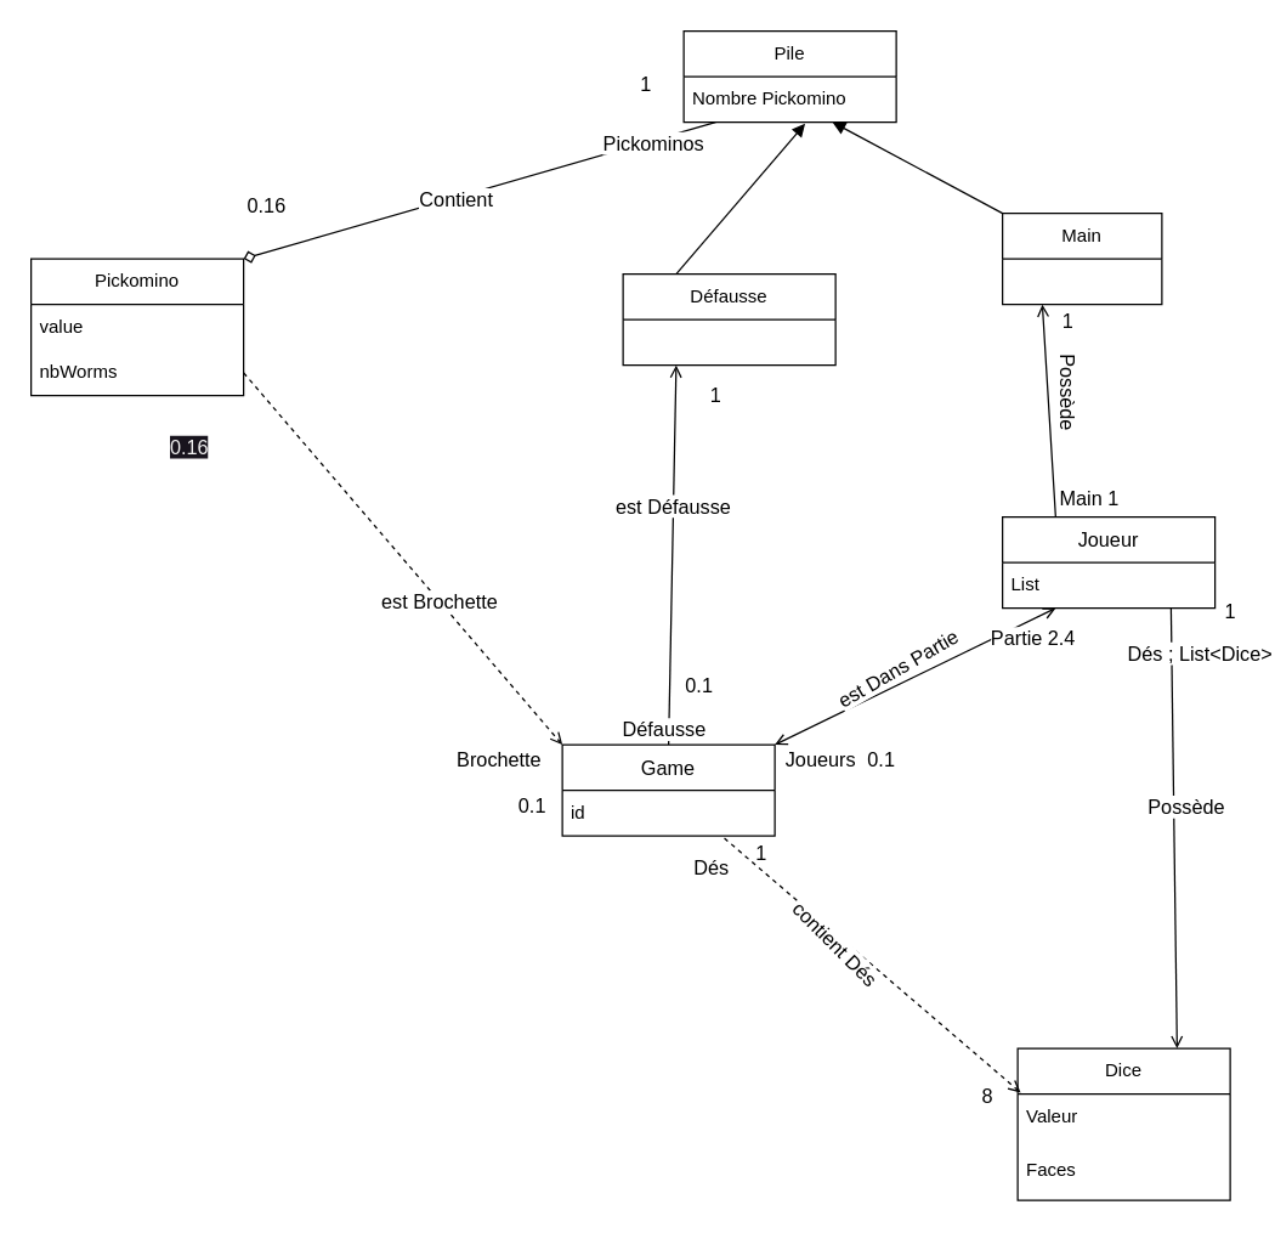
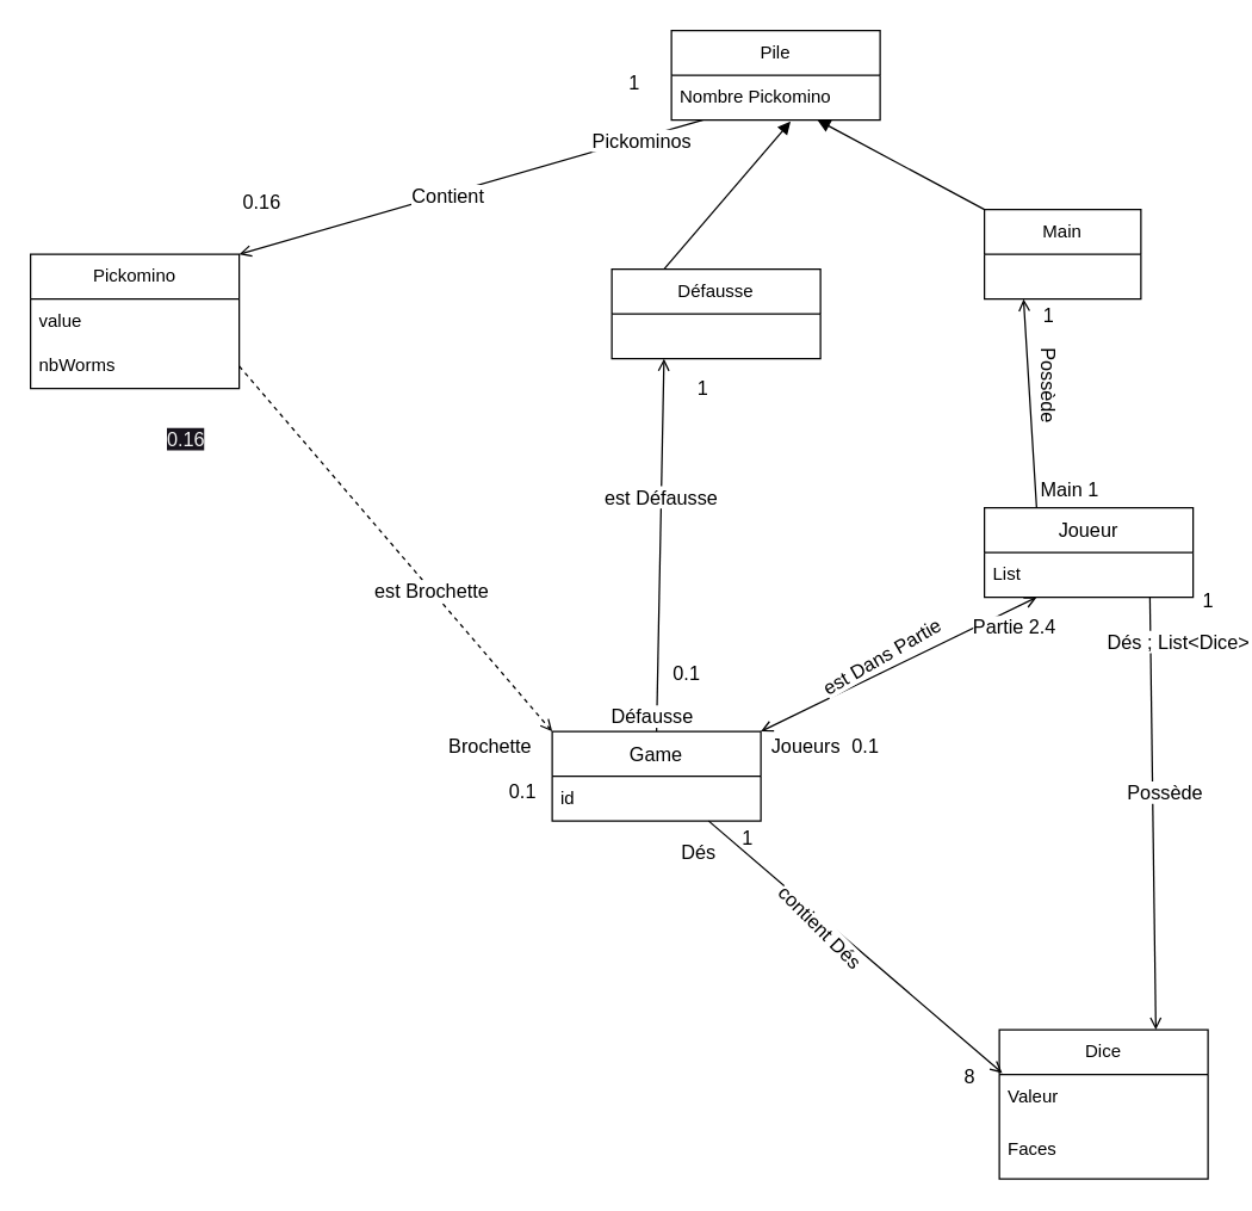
  <mxCell id="0" />
  <mxCell id="1" parent="0" />
  <mxCell id="2" value="Pickomino" style="swimlane;fontStyle=0;childLayout=stackLayout;horizontal=1;startSize=30;horizontalStack=0;resizeParent=1;resizeParentMax=0;resizeLast=0;collapsible=1;marginBottom=0;whiteSpace=wrap;html=1;" parent="1" vertex="1"><mxGeometry x="20" y="170" width="140" height="90" as="geometry" /></mxCell>
  <mxCell id="3" value="value" style="text;strokeColor=none;fillColor=none;align=left;verticalAlign=middle;spacingLeft=4;spacingRight=4;overflow=hidden;points=[[0,0.5],[1,0.5]];portConstraint=eastwest;rotatable=0;whiteSpace=wrap;html=1;" parent="2" vertex="1"><mxGeometry y="30" width="140" height="30" as="geometry" /></mxCell>
  <mxCell id="4" value="nbWorms" style="text;strokeColor=none;fillColor=none;align=left;verticalAlign=middle;spacingLeft=4;spacingRight=4;overflow=hidden;points=[[0,0.5],[1,0.5]];portConstraint=eastwest;rotatable=0;whiteSpace=wrap;html=1;" parent="2" vertex="1"><mxGeometry y="60" width="140" height="30" as="geometry" /></mxCell>
  <mxCell id="5" style="edgeStyle=none;rounded=0;html=1;exitX=0.75;exitY=0;exitDx=0;exitDy=0;entryX=0.793;entryY=1;entryDx=0;entryDy=0;entryPerimeter=0;fontSize=13;startArrow=open;startFill=0;endArrow=none;endFill=0;" parent="1" source="9" target="22" edge="1"><mxGeometry relative="1" as="geometry" /></mxCell>
  <mxCell id="6" value="Dés ; List&amp;lt;Dice&amp;gt;" style="edgeLabel;html=1;align=center;verticalAlign=middle;resizable=0;points=[];fontSize=13;" parent="5" vertex="1" connectable="0"><mxGeometry x="0.565" y="-3" relative="1" as="geometry"><mxPoint x="15" y="-33" as="offset" /></mxGeometry></mxCell>
  <mxCell id="7" value="Possède" style="edgeLabel;html=1;align=center;verticalAlign=middle;resizable=0;points=[];fontSize=13;" parent="5" vertex="1" connectable="0"><mxGeometry x="0.338" y="-1" relative="1" as="geometry"><mxPoint x="7" y="34" as="offset" /></mxGeometry></mxCell>
  <mxCell id="8" value="1" style="edgeLabel;html=1;align=center;verticalAlign=middle;resizable=0;points=[];fontSize=13;" parent="5" vertex="1" connectable="0"><mxGeometry x="-0.894" y="2" relative="1" as="geometry"><mxPoint x="37" y="-274" as="offset" /></mxGeometry></mxCell>
  <mxCell id="9" value="Dice" style="swimlane;fontStyle=0;childLayout=stackLayout;horizontal=1;startSize=30;horizontalStack=0;resizeParent=1;resizeParentMax=0;resizeLast=0;collapsible=1;marginBottom=0;whiteSpace=wrap;html=1;" parent="1" vertex="1"><mxGeometry x="670" y="690" width="140" height="100" as="geometry" /></mxCell>
  <mxCell id="10" value="Valeur" style="text;strokeColor=none;fillColor=none;align=left;verticalAlign=middle;spacingLeft=4;spacingRight=4;overflow=hidden;points=[[0,0.5],[1,0.5]];portConstraint=eastwest;rotatable=0;whiteSpace=wrap;html=1;" parent="9" vertex="1"><mxGeometry y="30" width="140" height="30" as="geometry" /></mxCell>
  <mxCell id="11" value="Faces" style="text;strokeColor=none;fillColor=none;align=left;verticalAlign=middle;spacingLeft=4;spacingRight=4;overflow=hidden;points=[[0,0.5],[1,0.5]];portConstraint=eastwest;rotatable=0;whiteSpace=wrap;html=1;" parent="9" vertex="1"><mxGeometry y="60" width="140" height="40" as="geometry" /></mxCell>
- <mxCell id="12" value="" style="edgeStyle=none;exitX=0.15;exitY=1;exitDx=0;exitDy=0;exitPerimeter=0;entryX=1;entryY=0;entryDx=0;entryDy=0;endArrow=diamond;endFill=0;rounded=0;html=1;fontSize=15;startArrow=none;startFill=0;" parent="1" source="16" target="2" edge="1"><mxGeometry relative="1" as="geometry"><mxPoint x="450" y="20" as="targetPoint" /></mxGeometry></mxCell>
+ <mxCell id="12" value="" style="edgeStyle=none;exitX=0.15;exitY=1;exitDx=0;exitDy=0;exitPerimeter=0;entryX=1;entryY=0;entryDx=0;entryDy=0;endArrow=open;endFill=0;rounded=0;html=1;fontSize=15;startArrow=none;startFill=0;" parent="1" source="16" target="2" edge="1"><mxGeometry relative="1" as="geometry"><mxPoint x="450" y="20" as="targetPoint" /></mxGeometry></mxCell>
  <mxCell id="13" value="Contient" style="edgeLabel;html=1;align=center;verticalAlign=middle;resizable=0;points=[];rotation=0;fontSize=13;" parent="12" vertex="1" connectable="0"><mxGeometry x="-0.287" y="-3" relative="1" as="geometry"><mxPoint x="-60" y="21" as="offset" /></mxGeometry></mxCell>
  <mxCell id="14" value="Pickominos" style="edgeLabel;html=1;align=center;verticalAlign=middle;resizable=0;points=[];fontSize=13;" parent="12" vertex="1" connectable="0"><mxGeometry x="-0.761" y="4" relative="1" as="geometry"><mxPoint x="-5" y="-1" as="offset" /></mxGeometry></mxCell>
  <mxCell id="15" value="Pile" style="swimlane;fontStyle=0;childLayout=stackLayout;horizontal=1;startSize=30;horizontalStack=0;resizeParent=1;resizeParentMax=0;resizeLast=0;collapsible=1;marginBottom=0;whiteSpace=wrap;html=1;" parent="1" vertex="1"><mxGeometry x="450" y="20" width="140" height="60" as="geometry" /></mxCell>
  <mxCell id="16" value="Nombre Pickomino" style="text;strokeColor=none;fillColor=none;align=left;verticalAlign=middle;spacingLeft=4;spacingRight=4;overflow=hidden;points=[[0,0.5],[1,0.5]];portConstraint=eastwest;rotatable=0;whiteSpace=wrap;html=1;" parent="15" vertex="1"><mxGeometry y="30" width="140" height="30" as="geometry" /></mxCell>
  <mxCell id="17" style="edgeStyle=none;rounded=0;html=1;exitX=0.25;exitY=0;exitDx=0;exitDy=0;fontSize=13;startArrow=none;startFill=0;endArrow=open;endFill=0;entryX=0.25;entryY=1;entryDx=0;entryDy=0;" parent="1" source="21" target="43" edge="1"><mxGeometry relative="1" as="geometry"><mxPoint x="640" y="100" as="targetPoint" /></mxGeometry></mxCell>
  <mxCell id="18" value="Possède" style="edgeLabel;html=1;align=center;verticalAlign=middle;resizable=0;points=[];fontSize=13;rotation=90;" parent="17" vertex="1" connectable="0"><mxGeometry x="0.27" relative="1" as="geometry"><mxPoint x="15" y="6" as="offset" /></mxGeometry></mxCell>
  <mxCell id="19" value="Main 1" style="edgeLabel;html=1;align=center;verticalAlign=middle;resizable=0;points=[];fontSize=13;" parent="17" vertex="1" connectable="0"><mxGeometry x="-0.82" relative="1" as="geometry"><mxPoint x="22" as="offset" /></mxGeometry></mxCell>
  <mxCell id="20" value="1" style="edgeLabel;html=1;align=center;verticalAlign=middle;resizable=0;points=[];fontSize=13;" parent="17" vertex="1" connectable="0"><mxGeometry x="0.611" y="1" relative="1" as="geometry"><mxPoint x="16" y="-17" as="offset" /></mxGeometry></mxCell>
  <mxCell id="21" value="Joueur" style="swimlane;fontStyle=0;childLayout=stackLayout;horizontal=1;startSize=30;horizontalStack=0;resizeParent=1;resizeParentMax=0;resizeLast=0;collapsible=1;marginBottom=0;whiteSpace=wrap;html=1;fontSize=13;" parent="1" vertex="1"><mxGeometry x="660" y="340" width="140" height="60" as="geometry" /></mxCell>
  <mxCell id="22" value="List" style="text;strokeColor=none;fillColor=none;align=left;verticalAlign=middle;spacingLeft=4;spacingRight=4;overflow=hidden;points=[[0,0.5],[1,0.5]];portConstraint=eastwest;rotatable=0;whiteSpace=wrap;html=1;" parent="21" vertex="1"><mxGeometry y="30" width="140" height="30" as="geometry" /></mxCell>
  <mxCell id="23" style="edgeStyle=none;rounded=0;html=1;exitX=1;exitY=0;exitDx=0;exitDy=0;fontSize=13;startArrow=open;startFill=0;endArrow=open;endFill=0;entryX=0.25;entryY=1;entryDx=0;entryDy=0;" parent="1" source="33" target="21" edge="1"><mxGeometry relative="1" as="geometry"><mxPoint x="590" y="320" as="targetPoint" /></mxGeometry></mxCell>
  <mxCell id="24" value="Joueurs" style="edgeLabel;html=1;align=center;verticalAlign=middle;resizable=0;points=[];fontSize=13;" parent="23" vertex="1" connectable="0"><mxGeometry x="-0.747" y="1" relative="1" as="geometry"><mxPoint x="7" y="22" as="offset" /></mxGeometry></mxCell>
  <mxCell id="25" value="est Dans Partie" style="edgeLabel;html=1;align=center;verticalAlign=middle;resizable=0;points=[];fontSize=13;rotation=-30;" parent="23" vertex="1" connectable="0"><mxGeometry x="-0.281" relative="1" as="geometry"><mxPoint x="14" y="-18" as="offset" /></mxGeometry></mxCell>
  <mxCell id="26" value="Partie 2.4" style="edgeLabel;html=1;align=center;verticalAlign=middle;resizable=0;points=[];fontSize=13;" parent="23" vertex="1" connectable="0"><mxGeometry x="0.758" y="-2" relative="1" as="geometry"><mxPoint x="6" y="7" as="offset" /></mxGeometry></mxCell>
  <mxCell id="27" value="0.1" style="edgeLabel;html=1;align=center;verticalAlign=middle;resizable=0;points=[];fontSize=13;" parent="23" vertex="1" connectable="0"><mxGeometry x="-0.284" y="-1" relative="1" as="geometry"><mxPoint x="3" y="41" as="offset" /></mxGeometry></mxCell>
  <mxCell id="28" style="edgeStyle=none;rounded=0;html=1;exitX=0.5;exitY=0;exitDx=0;exitDy=0;fontSize=13;startArrow=none;startFill=0;endArrow=open;endFill=0;entryX=0.25;entryY=1;entryDx=0;entryDy=0;" parent="1" source="33" target="41" edge="1"><mxGeometry relative="1" as="geometry"><mxPoint x="470" y="170" as="targetPoint" /></mxGeometry></mxCell>
  <mxCell id="29" value="est Défausse" style="edgeLabel;html=1;align=center;verticalAlign=middle;resizable=0;points=[];fontSize=13;" parent="28" vertex="1" connectable="0"><mxGeometry x="-0.069" y="-4" relative="1" as="geometry"><mxPoint x="-4" y="-42" as="offset" /></mxGeometry></mxCell>
  <mxCell id="30" value="Défausse" style="edgeLabel;html=1;align=center;verticalAlign=middle;resizable=0;points=[];fontSize=13;" parent="28" vertex="1" connectable="0"><mxGeometry x="-0.918" y="4" relative="1" as="geometry"><mxPoint as="offset" /></mxGeometry></mxCell>
  <mxCell id="31" value="1" style="edgeLabel;html=1;align=center;verticalAlign=middle;resizable=0;points=[];fontSize=13;" parent="28" vertex="1" connectable="0"><mxGeometry x="-0.187" y="2" relative="1" as="geometry"><mxPoint x="30" y="-128" as="offset" /></mxGeometry></mxCell>
  <mxCell id="32" value="0.1" style="edgeLabel;html=1;align=center;verticalAlign=middle;resizable=0;points=[];fontSize=13;" parent="28" vertex="1" connectable="0"><mxGeometry x="-0.608" relative="1" as="geometry"><mxPoint x="19" y="9" as="offset" /></mxGeometry></mxCell>
  <mxCell id="33" value="Game" style="swimlane;fontStyle=0;childLayout=stackLayout;horizontal=1;startSize=30;horizontalStack=0;resizeParent=1;resizeParentMax=0;resizeLast=0;collapsible=1;marginBottom=0;whiteSpace=wrap;html=1;fontSize=13;" parent="1" vertex="1"><mxGeometry x="370" y="490" width="140" height="60" as="geometry" /></mxCell>
  <mxCell id="34" value="id" style="text;strokeColor=none;fillColor=none;align=left;verticalAlign=middle;spacingLeft=4;spacingRight=4;overflow=hidden;points=[[0,0.5],[1,0.5]];portConstraint=eastwest;rotatable=0;whiteSpace=wrap;html=1;" parent="33" vertex="1"><mxGeometry y="30" width="140" height="30" as="geometry" /></mxCell>
- <mxCell id="35" style="edgeStyle=none;rounded=0;html=1;exitX=0.014;exitY=-0.033;exitDx=0;exitDy=0;fontSize=13;startArrow=open;startFill=0;endArrow=none;endFill=0;exitPerimeter=0;dashed=1;" parent="1" source="10" target="33" edge="1"><mxGeometry relative="1" as="geometry" /></mxCell>
+ <mxCell id="35" style="edgeStyle=none;rounded=0;html=1;exitX=0.014;exitY=-0.033;exitDx=0;exitDy=0;fontSize=13;startArrow=open;startFill=0;endArrow=none;endFill=0;exitPerimeter=0;" parent="1" source="10" target="33" edge="1"><mxGeometry relative="1" as="geometry" /></mxCell>
  <mxCell id="36" value="Dés" style="edgeLabel;html=1;align=center;verticalAlign=middle;resizable=0;points=[];fontSize=13;" parent="35" vertex="1" connectable="0"><mxGeometry x="0.866" y="-4" relative="1" as="geometry"><mxPoint x="-23" y="12" as="offset" /></mxGeometry></mxCell>
  <mxCell id="37" value="contient Dés" style="edgeLabel;html=1;align=center;verticalAlign=middle;resizable=0;points=[];fontSize=13;rotation=45;" parent="35" vertex="1" connectable="0"><mxGeometry x="0.126" y="-1" relative="1" as="geometry"><mxPoint x="-12" y="-3" as="offset" /></mxGeometry></mxCell>
  <mxCell id="38" value="1" style="edgeLabel;html=1;align=center;verticalAlign=middle;resizable=0;points=[];fontSize=13;" parent="35" vertex="1" connectable="0"><mxGeometry x="-0.663" relative="1" as="geometry"><mxPoint x="-138" y="-130" as="offset" /></mxGeometry></mxCell>
  <mxCell id="39" value="8" style="edgeLabel;html=1;align=center;verticalAlign=middle;resizable=0;points=[];fontSize=13;" parent="35" vertex="1" connectable="0"><mxGeometry x="0.663" y="5" relative="1" as="geometry"><mxPoint x="145" y="138" as="offset" /></mxGeometry></mxCell>
  <mxCell id="40" style="edgeStyle=none;rounded=0;html=1;exitX=0.25;exitY=0;exitDx=0;exitDy=0;entryX=0.571;entryY=1.033;entryDx=0;entryDy=0;entryPerimeter=0;fontSize=13;startArrow=none;startFill=0;endArrow=block;endFill=1;" parent="1" source="41" target="16" edge="1"><mxGeometry relative="1" as="geometry" /></mxCell>
  <mxCell id="41" value="Défausse" style="swimlane;fontStyle=0;childLayout=stackLayout;horizontal=1;startSize=30;horizontalStack=0;resizeParent=1;resizeParentMax=0;resizeLast=0;collapsible=1;marginBottom=0;whiteSpace=wrap;html=1;" parent="1" vertex="1"><mxGeometry x="410" y="180" width="140" height="60" as="geometry" /></mxCell>
  <mxCell id="42" style="edgeStyle=none;rounded=0;html=1;exitX=0;exitY=0;exitDx=0;exitDy=0;fontSize=13;startArrow=none;startFill=0;endArrow=block;endFill=1;" parent="1" source="43" target="16" edge="1"><mxGeometry relative="1" as="geometry" /></mxCell>
  <mxCell id="43" value="Main" style="swimlane;fontStyle=0;childLayout=stackLayout;horizontal=1;startSize=30;horizontalStack=0;resizeParent=1;resizeParentMax=0;resizeLast=0;collapsible=1;marginBottom=0;whiteSpace=wrap;html=1;" parent="1" vertex="1"><mxGeometry x="660" y="140" width="105" height="60" as="geometry" /></mxCell>
  <mxCell id="44" value="1" style="text;html=1;align=center;verticalAlign=middle;resizable=0;points=[];autosize=1;strokeColor=none;fillColor=none;fontSize=13;" parent="1" vertex="1"><mxGeometry x="410" y="40" width="30" height="30" as="geometry" /></mxCell>
  <mxCell id="45" value="0.16" style="text;html=1;align=center;verticalAlign=middle;resizable=0;points=[];autosize=1;strokeColor=none;fillColor=none;fontSize=13;" parent="1" vertex="1"><mxGeometry x="150" y="120" width="50" height="30" as="geometry" /></mxCell>
  <mxCell id="46" style="edgeStyle=none;rounded=0;html=1;exitX=1;exitY=0.5;exitDx=0;exitDy=0;entryX=0;entryY=0;entryDx=0;entryDy=0;fontSize=13;startArrow=none;startFill=0;endArrow=open;endFill=0;dashed=1;" parent="1" source="4" target="33" edge="1"><mxGeometry relative="1" as="geometry" /></mxCell>
  <mxCell id="47" value="est Brochette" style="edgeLabel;html=1;align=center;verticalAlign=middle;resizable=0;points=[];fontSize=13;" parent="46" vertex="1" connectable="0"><mxGeometry x="0.227" y="-1" relative="1" as="geometry"><mxPoint as="offset" /></mxGeometry></mxCell>
  <mxCell id="48" value="Brochette&amp;nbsp;" style="edgeLabel;html=1;align=center;verticalAlign=middle;resizable=0;points=[];fontSize=13;" parent="46" vertex="1" connectable="0"><mxGeometry x="0.852" y="-1" relative="1" as="geometry"><mxPoint x="-24" y="27" as="offset" /></mxGeometry></mxCell>
  <mxCell id="49" value="0.1" style="edgeLabel;html=1;align=center;verticalAlign=middle;resizable=0;points=[];fontSize=13;" parent="46" vertex="1" connectable="0"><mxGeometry x="-0.818" y="-3" relative="1" as="geometry"><mxPoint x="173" y="261" as="offset" /></mxGeometry></mxCell>
  <mxCell id="50" value="&lt;span style=&quot;color: rgb(240, 240, 240); font-family: Helvetica; font-size: 13px; font-style: normal; font-variant-ligatures: normal; font-variant-caps: normal; font-weight: 400; letter-spacing: normal; orphans: 2; text-align: center; text-indent: 0px; text-transform: none; widows: 2; word-spacing: 0px; -webkit-text-stroke-width: 0px; background-color: rgb(24, 20, 29); text-decoration-thickness: initial; text-decoration-style: initial; text-decoration-color: initial; float: none; display: inline !important;&quot;&gt;0.16&lt;/span&gt;" style="text;whiteSpace=wrap;html=1;fontSize=13;" parent="1" vertex="1"><mxGeometry x="110" y="280" width="30" height="20" as="geometry" /></mxCell>
